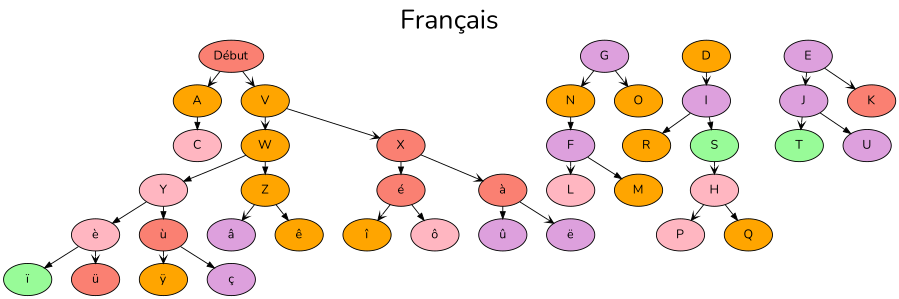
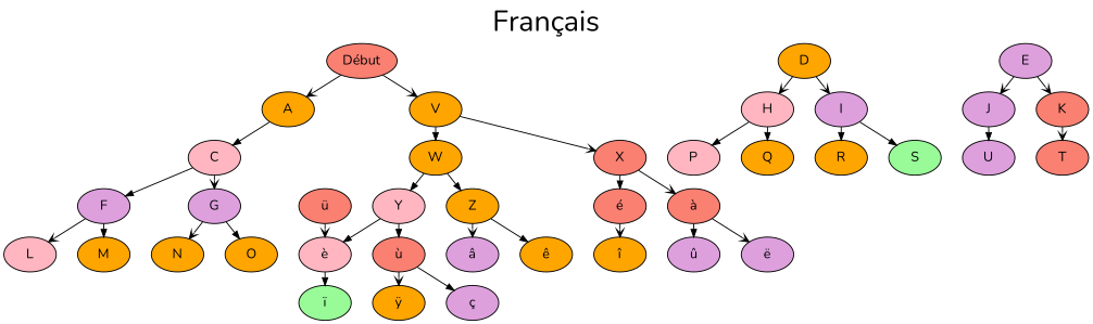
  digraph {
    fontname=Nunito
    fontsize=30
    label="Français"
    labelloc=top
    nodesep=0.3
    ranksep=0.2
    node [fillcolor=orange fontname=Nunito style=filled]
    edge [arrowhead=vee arrowsize=0.8 fontname=Nunito]
    "Début" [fillcolor=salmon]
    A
    V
    C [fillcolor=lightpink]
    W
    X [fillcolor=salmon]
    F [fillcolor=plum]
    G [fillcolor=plum]
    H [fillcolor=lightpink]
    D
    I [fillcolor=plum]
    E [fillcolor=plum]
    J [fillcolor=plum]
    K [fillcolor=salmon]
    L [fillcolor=lightpink]
    M
    N
    O
    P [fillcolor=lightpink]
    Q
    R
    S [fillcolor=palegreen]
-   T [fillcolor=palegreen]
+   T [fillcolor=salmon]
    U [fillcolor=plum]
    Y [fillcolor=lightpink]
    Z
    "é" [fillcolor=salmon]
    "à" [fillcolor=salmon]
    "è" [fillcolor=lightpink]
    "ù" [fillcolor=salmon]
    "â" [fillcolor=plum]
    "ê"
    "î"
-   "ô" [fillcolor=lightpink]
    "û" [fillcolor=plum]
    "ë" [fillcolor=plum]
    "ï" [fillcolor=palegreen]
    "ü" [fillcolor=salmon]
    "ÿ"
    "ç" [fillcolor=plum]
    "Début" -> A
    "Début" -> V
    A -> C [arrowhead=normal]
-   V -> W
+   V -> W [arrowhead=normal]
    V -> X
-   N -> F [arrowhead=normal]
+   C -> F [arrowhead=normal]
+   C -> G
    W -> Y [arrowhead=normal]
    W -> Z [arrowhead=normal]
    X -> "é" [arrowhead=normal]
    X -> "à"
    F -> L
    F -> M [arrowhead=normal]
    G -> N
-   G -> O
-   H -> P
+   G -> O [arrowhead=normal]
+   H -> P [arrowhead=normal]
    H -> Q [arrowhead=normal]
-   S -> H
+   D -> H
    D -> I
    I -> R [arrowhead=normal]
    I -> S [arrowhead=normal]
    E -> J
    E -> K
-   J -> T
+   K -> T
    J -> U [arrowhead=normal]
    Y -> "è" [arrowhead=normal]
    Y -> "ù" [arrowhead=normal]
    Z -> "â"
    Z -> "ê" [arrowhead=normal]
    "é" -> "î"
-   "é" -> "ô" [arrowhead=normal]
    "à" -> "û" [arrowhead=normal]
    "à" -> "ë"
    "è" -> "ï" [arrowhead=normal]
-   "è" -> "ü"
+   "ü" -> "è"
    "ù" -> "ÿ"
    "ù" -> "ç" [arrowhead=normal]
  }
